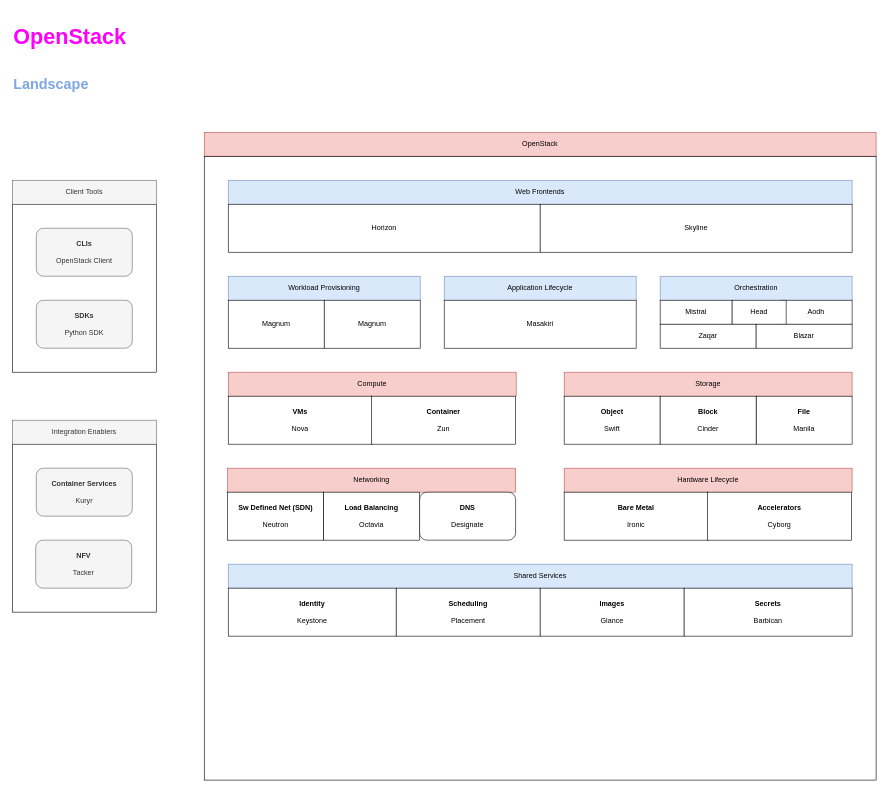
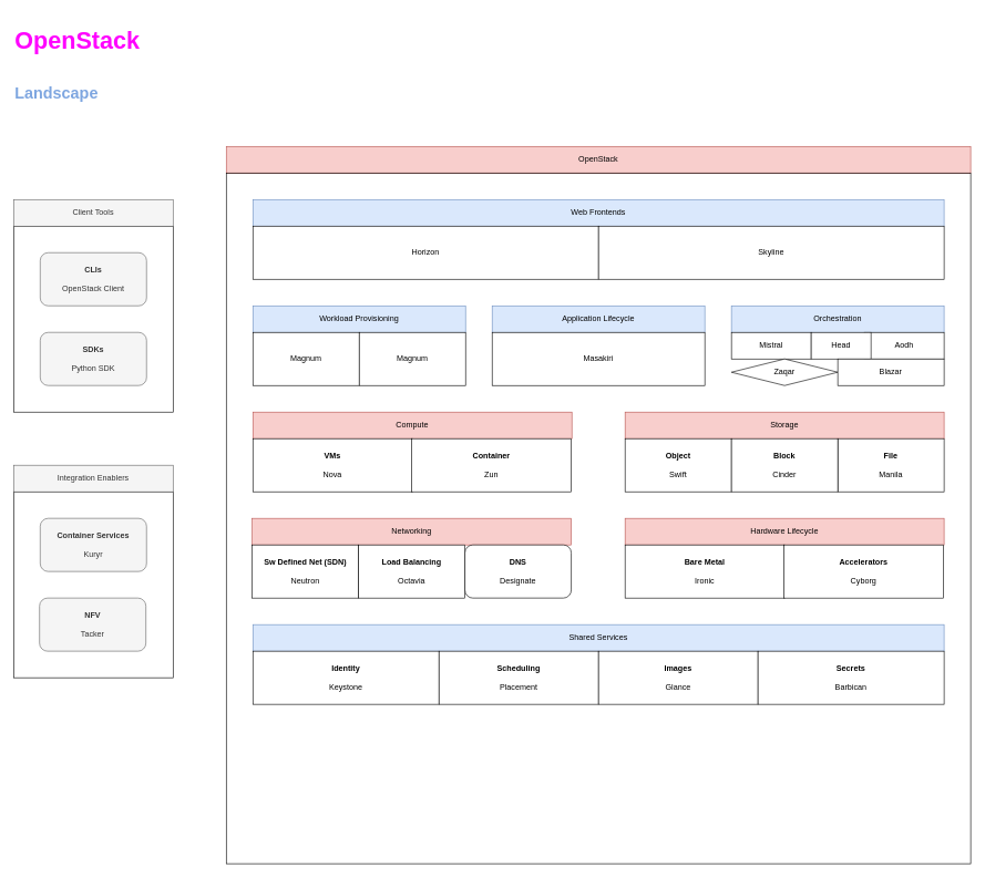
  <mxCell id="0" />
  <mxCell id="1" parent="0" />
  <mxCell id="2" value="OpenStack" style="text;html=1;align=left;verticalAlign=middle;whiteSpace=wrap;rounded=0;fontStyle=1;fontSize=36;fontColor=#FF00FF;" vertex="1" parent="1"><mxGeometry x="20" y="20" width="840" height="80" as="geometry" /></mxCell>
  <mxCell id="3" value="Landscape" style="text;html=1;align=left;verticalAlign=middle;whiteSpace=wrap;rounded=0;fontStyle=1;fontSize=24;fontColor=#7EA6E0;" vertex="1" parent="1"><mxGeometry x="20" y="100" width="840" height="80" as="geometry" /></mxCell>
  <mxCell id="4" value="" style="rounded=0;whiteSpace=wrap;html=1;fillColor=none;" vertex="1" parent="1"><mxGeometry x="20" y="340" width="240" height="280" as="geometry" /></mxCell>
  <mxCell id="5" value="Client Tools" style="rounded=0;whiteSpace=wrap;html=1;fillColor=#f5f5f5;strokeColor=#666666;fontColor=#333333;" vertex="1" parent="1"><mxGeometry x="20" y="300" width="240" height="40" as="geometry" /></mxCell>
  <mxCell id="6" value="&lt;div&gt;&lt;b&gt;CLIs&lt;/b&gt;&lt;/div&gt;&lt;div&gt;&lt;br&gt;&lt;/div&gt;OpenStack Client" style="rounded=1;whiteSpace=wrap;html=1;fillColor=#f5f5f5;fontColor=#333333;strokeColor=#666666;" vertex="1" parent="1"><mxGeometry x="60" y="380" width="160" height="80" as="geometry" /></mxCell>
  <mxCell id="7" value="&lt;div&gt;&lt;b&gt;SDKs&lt;/b&gt;&lt;/div&gt;&lt;div&gt;&lt;br&gt;&lt;/div&gt;Python SDK" style="rounded=1;whiteSpace=wrap;html=1;fillColor=#f5f5f5;fontColor=#333333;strokeColor=#666666;" vertex="1" parent="1"><mxGeometry x="60" y="500" width="160" height="80" as="geometry" /></mxCell>
  <mxCell id="8" value="OpenStack" style="rounded=0;whiteSpace=wrap;html=1;fillColor=#f8cecc;strokeColor=#b85450;" vertex="1" parent="1"><mxGeometry x="340" y="220" width="1120" height="40" as="geometry" /></mxCell>
  <mxCell id="9" value="" style="rounded=0;whiteSpace=wrap;html=1;fillColor=none;" vertex="1" parent="1"><mxGeometry x="340" y="260" width="1120" height="1040" as="geometry" /></mxCell>
  <mxCell id="10" value="" style="rounded=0;whiteSpace=wrap;html=1;fillColor=none;" vertex="1" parent="1"><mxGeometry x="20" y="740" width="240" height="280" as="geometry" /></mxCell>
  <mxCell id="11" value="Integration Enablers" style="rounded=0;whiteSpace=wrap;html=1;fillColor=#f5f5f5;strokeColor=#666666;fontColor=#333333;" vertex="1" parent="1"><mxGeometry x="20" y="700" width="240" height="40" as="geometry" /></mxCell>
  <mxCell id="12" value="&lt;div&gt;&lt;b&gt;Container Services&lt;/b&gt;&lt;/div&gt;&lt;div&gt;&lt;br&gt;&lt;/div&gt;Kuryr" style="rounded=1;whiteSpace=wrap;html=1;fillColor=#f5f5f5;fontColor=#333333;strokeColor=#666666;" vertex="1" parent="1"><mxGeometry x="60" y="780" width="160" height="80" as="geometry" /></mxCell>
  <mxCell id="13" value="&lt;div&gt;&lt;b&gt;NFV&lt;/b&gt;&lt;/div&gt;&lt;div&gt;&lt;br&gt;&lt;/div&gt;Tacker" style="rounded=1;whiteSpace=wrap;html=1;fillColor=#f5f5f5;fontColor=#333333;strokeColor=#666666;" vertex="1" parent="1"><mxGeometry x="59" y="900" width="160" height="80" as="geometry" /></mxCell>
  <mxCell id="14" value="Web Frontends" style="rounded=0;whiteSpace=wrap;html=1;fillColor=#dae8fc;strokeColor=#6c8ebf;" vertex="1" parent="1"><mxGeometry x="380" y="300" width="1040" height="40" as="geometry" /></mxCell>
  <mxCell id="15" value="Workload Provisioning" style="rounded=0;whiteSpace=wrap;html=1;fillColor=#dae8fc;strokeColor=#6c8ebf;" vertex="1" parent="1"><mxGeometry x="380" y="460" width="320" height="40" as="geometry" /></mxCell>
  <mxCell id="16" value="Magnum" style="rounded=0;whiteSpace=wrap;html=1;" vertex="1" parent="1"><mxGeometry x="380" y="500" width="160" height="80" as="geometry" /></mxCell>
  <mxCell id="17" value="Application Lifecycle" style="rounded=0;whiteSpace=wrap;html=1;fillColor=#dae8fc;strokeColor=#6c8ebf;" vertex="1" parent="1"><mxGeometry x="740" y="460" width="320" height="40" as="geometry" /></mxCell>
  <mxCell id="18" value="Masakiri" style="rounded=0;whiteSpace=wrap;html=1;" vertex="1" parent="1"><mxGeometry x="740" y="500" width="320" height="80" as="geometry" /></mxCell>
  <mxCell id="19" value="Orchestration" style="rounded=0;whiteSpace=wrap;html=1;fillColor=#dae8fc;strokeColor=#6c8ebf;" vertex="1" parent="1"><mxGeometry x="1100" y="460" width="320" height="40" as="geometry" /></mxCell>
  <mxCell id="20" value="Mistral" style="rounded=0;whiteSpace=wrap;html=1;" vertex="1" parent="1"><mxGeometry x="1100" y="500" width="120" height="40" as="geometry" /></mxCell>
  <mxCell id="21" value="Compute" style="rounded=0;whiteSpace=wrap;html=1;fillColor=#f8cecc;strokeColor=#b85450;" vertex="1" parent="1"><mxGeometry x="380" y="620" width="480" height="40" as="geometry" /></mxCell>
  <mxCell id="22" value="&lt;b&gt;VMs&lt;/b&gt;&lt;div&gt;&lt;br&gt;&lt;/div&gt;&lt;div&gt;Nova&lt;/div&gt;" style="rounded=0;whiteSpace=wrap;html=1;" vertex="1" parent="1"><mxGeometry x="380" y="660" width="240" height="80" as="geometry" /></mxCell>
  <mxCell id="23" value="Storage" style="rounded=0;whiteSpace=wrap;html=1;fillColor=#f8cecc;strokeColor=#b85450;" vertex="1" parent="1"><mxGeometry x="940" y="620" width="480" height="40" as="geometry" /></mxCell>
  <mxCell id="24" value="&lt;b&gt;Object&lt;/b&gt;&lt;div&gt;&lt;br&gt;&lt;/div&gt;&lt;div&gt;Swift&lt;/div&gt;" style="rounded=0;whiteSpace=wrap;html=1;" vertex="1" parent="1"><mxGeometry x="940" y="660" width="160" height="80" as="geometry" /></mxCell>
  <mxCell id="25" value="Horizon" style="rounded=0;whiteSpace=wrap;html=1;" vertex="1" parent="1"><mxGeometry x="380" y="340" width="520" height="80" as="geometry" /></mxCell>
  <mxCell id="26" value="Skyline" style="rounded=0;whiteSpace=wrap;html=1;" vertex="1" parent="1"><mxGeometry x="900" y="340" width="520" height="80" as="geometry" /></mxCell>
  <mxCell id="27" value="Magnum" style="rounded=0;whiteSpace=wrap;html=1;" vertex="1" parent="1"><mxGeometry x="540" y="500" width="160" height="80" as="geometry" /></mxCell>
  <mxCell id="28" value="Aodh" style="rounded=0;whiteSpace=wrap;html=1;" vertex="1" parent="1"><mxGeometry x="1300" y="500" width="120" height="40" as="geometry" /></mxCell>
  <mxCell id="29" value="Head" style="rounded=0;whiteSpace=wrap;html=1;" vertex="1" parent="1"><mxGeometry x="1220" y="500" width="90" height="40" as="geometry" /></mxCell>
- <mxCell id="30" value="Zaqar" style="rounded=0;whiteSpace=wrap;html=1;" vertex="1" parent="1"><mxGeometry x="1100" y="540" width="160" height="40" as="geometry" /></mxCell>
+ <mxCell id="30" value="Zaqar" style="rhombus;whiteSpace=wrap;html=1;" vertex="1" parent="1"><mxGeometry x="1100" y="540" width="160" height="40" as="geometry" /></mxCell>
  <mxCell id="31" value="Blazar" style="rounded=0;whiteSpace=wrap;html=1;" vertex="1" parent="1"><mxGeometry x="1260" y="540" width="160" height="40" as="geometry" /></mxCell>
  <mxCell id="32" value="&lt;div&gt;&lt;b&gt;Container&lt;/b&gt;&lt;/div&gt;&lt;div&gt;&lt;br&gt;&lt;/div&gt;Zun" style="rounded=0;whiteSpace=wrap;html=1;" vertex="1" parent="1"><mxGeometry x="619" y="660" width="240" height="80" as="geometry" /></mxCell>
  <mxCell id="33" value="&lt;b&gt;File&lt;/b&gt;&lt;div&gt;&lt;br&gt;&lt;/div&gt;&lt;div&gt;Manila&lt;/div&gt;" style="rounded=0;whiteSpace=wrap;html=1;" vertex="1" parent="1"><mxGeometry x="1260" y="660" width="160" height="80" as="geometry" /></mxCell>
  <mxCell id="34" value="&lt;b&gt;Block&lt;/b&gt;&lt;div&gt;&lt;br&gt;&lt;/div&gt;&lt;div&gt;Cinder&lt;/div&gt;" style="rounded=0;whiteSpace=wrap;html=1;" vertex="1" parent="1"><mxGeometry x="1100" y="660" width="160" height="80" as="geometry" /></mxCell>
  <mxCell id="35" value="Networking" style="rounded=0;whiteSpace=wrap;html=1;fillColor=#f8cecc;strokeColor=#b85450;" vertex="1" parent="1"><mxGeometry x="379" y="780" width="480" height="40" as="geometry" /></mxCell>
  <mxCell id="36" value="&lt;b&gt;Sw Defined Net (SDN)&lt;/b&gt;&lt;div&gt;&lt;b&gt;&lt;br&gt;&lt;/b&gt;&lt;/div&gt;&lt;div&gt;Neutron&lt;/div&gt;" style="rounded=0;whiteSpace=wrap;html=1;" vertex="1" parent="1"><mxGeometry x="379" y="820" width="160" height="80" as="geometry" /></mxCell>
  <mxCell id="37" value="&lt;b&gt;DNS&lt;/b&gt;&lt;div&gt;&lt;br&gt;&lt;/div&gt;&lt;div&gt;Designate&lt;/div&gt;" style="whiteSpace=wrap;html=1;rounded=1;" vertex="1" parent="1"><mxGeometry x="699" y="820" width="160" height="80" as="geometry" /></mxCell>
  <mxCell id="38" value="&lt;b&gt;Load Balancing&lt;/b&gt;&lt;div&gt;&lt;br&gt;&lt;/div&gt;&lt;div&gt;Octavia&lt;/div&gt;" style="rounded=0;whiteSpace=wrap;html=1;" vertex="1" parent="1"><mxGeometry x="539" y="820" width="160" height="80" as="geometry" /></mxCell>
  <mxCell id="39" value="Hardware Lifecycle" style="rounded=0;whiteSpace=wrap;html=1;fillColor=#f8cecc;strokeColor=#b85450;" vertex="1" parent="1"><mxGeometry x="940" y="780" width="480" height="40" as="geometry" /></mxCell>
  <mxCell id="40" value="&lt;b&gt;Bare Metal&lt;/b&gt;&lt;div&gt;&lt;br&gt;&lt;/div&gt;&lt;div&gt;Ironic&lt;/div&gt;" style="rounded=0;whiteSpace=wrap;html=1;" vertex="1" parent="1"><mxGeometry x="940" y="820" width="240" height="80" as="geometry" /></mxCell>
  <mxCell id="41" value="&lt;div&gt;&lt;b&gt;Accelerators&lt;/b&gt;&lt;/div&gt;&lt;div&gt;&lt;br&gt;&lt;/div&gt;Cyborg" style="rounded=0;whiteSpace=wrap;html=1;" vertex="1" parent="1"><mxGeometry x="1179" y="820" width="240" height="80" as="geometry" /></mxCell>
  <mxCell id="42" value="Shared Services" style="rounded=0;whiteSpace=wrap;html=1;fillColor=#dae8fc;strokeColor=#6c8ebf;" vertex="1" parent="1"><mxGeometry x="380" y="940" width="1040" height="40" as="geometry" /></mxCell>
  <mxCell id="43" value="&lt;b&gt;Identity&lt;/b&gt;&lt;div&gt;&lt;br&gt;&lt;/div&gt;&lt;div&gt;Keystone&lt;/div&gt;" style="rounded=0;whiteSpace=wrap;html=1;" vertex="1" parent="1"><mxGeometry x="380" y="980" width="280" height="80" as="geometry" /></mxCell>
  <mxCell id="44" value="&lt;div&gt;&lt;b&gt;Scheduling&lt;/b&gt;&lt;/div&gt;&lt;div&gt;&lt;br&gt;&lt;/div&gt;Placement" style="rounded=0;whiteSpace=wrap;html=1;" vertex="1" parent="1"><mxGeometry x="660" y="980" width="240" height="80" as="geometry" /></mxCell>
  <mxCell id="45" value="&lt;div&gt;&lt;b&gt;Images&lt;/b&gt;&lt;/div&gt;&lt;div&gt;&lt;br&gt;&lt;/div&gt;Glance" style="rounded=0;whiteSpace=wrap;html=1;" vertex="1" parent="1"><mxGeometry x="900" y="980" width="240" height="80" as="geometry" /></mxCell>
  <mxCell id="46" value="&lt;b&gt;Secrets&lt;/b&gt;&lt;div&gt;&lt;br&gt;&lt;/div&gt;&lt;div&gt;Barbican&lt;/div&gt;" style="rounded=0;whiteSpace=wrap;html=1;" vertex="1" parent="1"><mxGeometry x="1140" y="980" width="280" height="80" as="geometry" /></mxCell>
